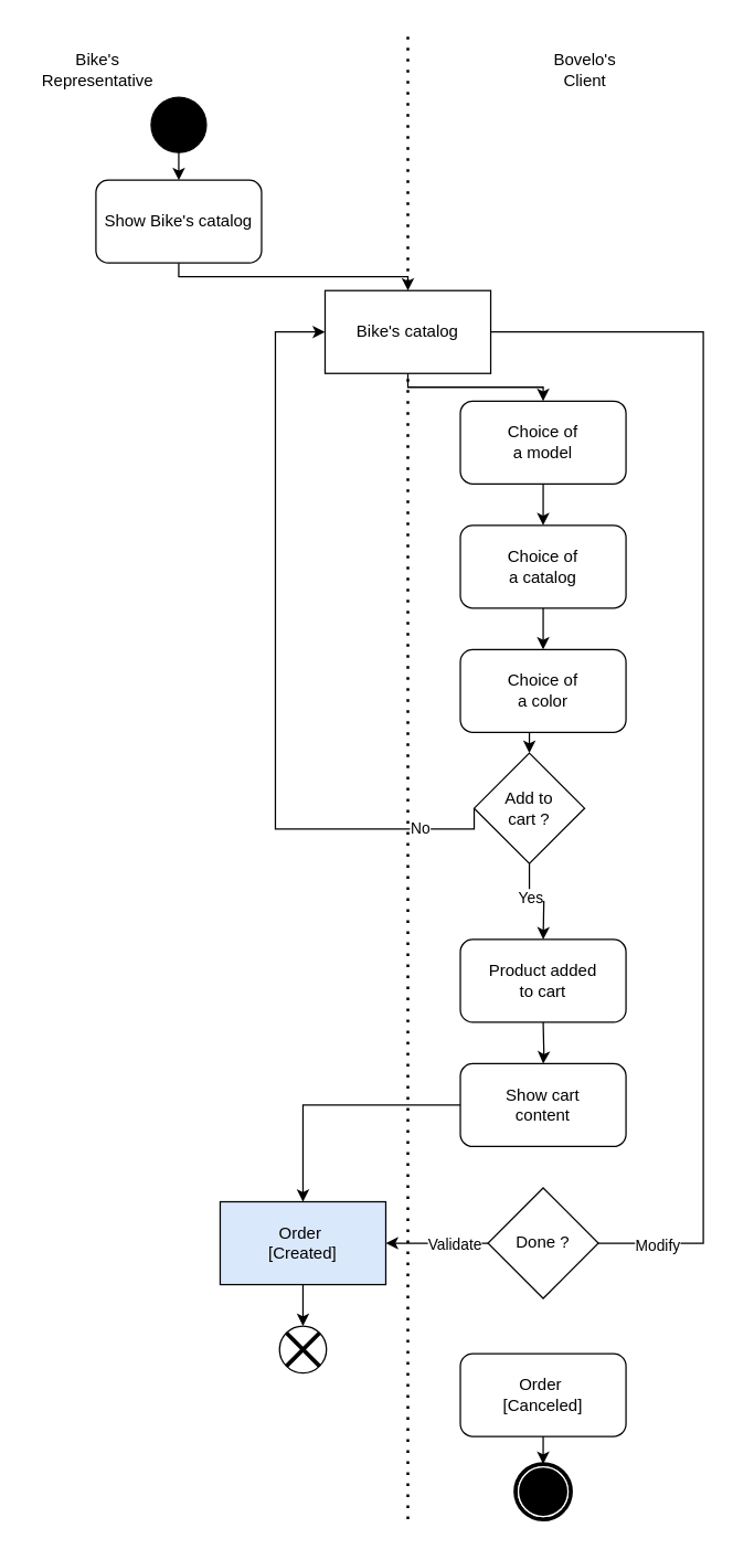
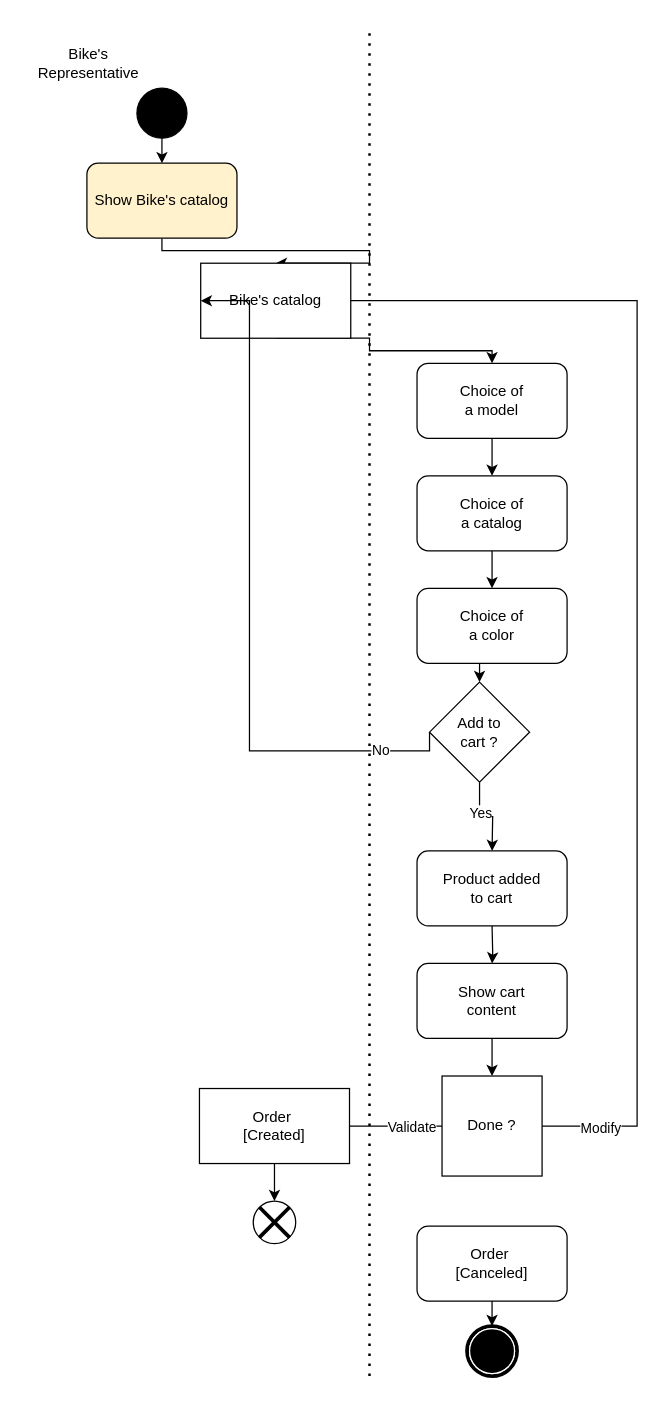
  <mxCell id="0" />
  <mxCell id="1" parent="0" />
  <mxCell id="2" value="" style="endArrow=none;dashed=1;html=1;dashPattern=1 3;strokeWidth=2;" parent="1" edge="1"><mxGeometry width="50" height="50" relative="1" as="geometry"><mxPoint x="295" y="1100" as="sourcePoint" /><mxPoint x="295" y="20" as="targetPoint" /></mxGeometry></mxCell>
  <mxCell id="3" style="edgeStyle=orthogonalEdgeStyle;rounded=0;orthogonalLoop=1;jettySize=auto;html=1;exitX=0.5;exitY=1;exitDx=0;exitDy=0;entryX=0.5;entryY=0;entryDx=0;entryDy=0;" parent="1" target="5" edge="1"><mxGeometry relative="1" as="geometry"><Array as="points"><mxPoint x="129" y="200" /><mxPoint x="295" y="200" /></Array><mxPoint x="129" y="190" as="sourcePoint" /></mxGeometry></mxCell>
  <mxCell id="4" style="edgeStyle=orthogonalEdgeStyle;rounded=0;orthogonalLoop=1;jettySize=auto;html=1;exitX=0.5;exitY=1;exitDx=0;exitDy=0;" parent="1" source="5" target="33" edge="1"><mxGeometry relative="1" as="geometry"><Array as="points"><mxPoint x="295" y="280" /><mxPoint x="393" y="280" /></Array><mxPoint x="393" y="300" as="targetPoint" /></mxGeometry></mxCell>
- <mxCell id="5" value="Bike's catalog" style="rounded=0;whiteSpace=wrap;html=1;" parent="1" vertex="1"><mxGeometry x="235" y="210" width="120" height="60" as="geometry" /></mxCell>
+ <mxCell id="5" value="Bike's catalog" style="rounded=0;whiteSpace=wrap;html=1;" parent="1" vertex="1"><mxGeometry x="160" y="210" width="120" height="60" as="geometry" /></mxCell>
  <mxCell id="6" value="" style="edgeStyle=orthogonalEdgeStyle;rounded=0;orthogonalLoop=1;jettySize=auto;html=1;" parent="1" edge="1"><mxGeometry relative="1" as="geometry"><mxPoint x="393" y="350" as="sourcePoint" /><mxPoint x="393" y="380" as="targetPoint" /></mxGeometry></mxCell>
  <mxCell id="7" value="" style="edgeStyle=orthogonalEdgeStyle;rounded=0;orthogonalLoop=1;jettySize=auto;html=1;" parent="1" edge="1"><mxGeometry relative="1" as="geometry"><mxPoint x="393" y="440" as="sourcePoint" /><mxPoint x="393" y="470" as="targetPoint" /></mxGeometry></mxCell>
  <mxCell id="8" style="edgeStyle=orthogonalEdgeStyle;rounded=0;orthogonalLoop=1;jettySize=auto;html=1;exitX=0.5;exitY=1;exitDx=0;exitDy=0;entryX=0.5;entryY=0;entryDx=0;entryDy=0;" parent="1" target="13" edge="1"><mxGeometry relative="1" as="geometry"><mxPoint x="393" y="530" as="sourcePoint" /></mxGeometry></mxCell>
  <mxCell id="9" style="edgeStyle=orthogonalEdgeStyle;rounded=0;orthogonalLoop=1;jettySize=auto;html=1;exitX=0;exitY=0.5;exitDx=0;exitDy=0;entryX=0;entryY=0.5;entryDx=0;entryDy=0;" parent="1" source="13" target="5" edge="1"><mxGeometry relative="1" as="geometry"><mxPoint x="199" y="230" as="targetPoint" /><Array as="points"><mxPoint x="199" y="600" /><mxPoint x="199" y="240" /></Array></mxGeometry></mxCell>
  <mxCell id="10" value="No" style="edgeLabel;html=1;align=center;verticalAlign=middle;resizable=0;points=[];" parent="9" vertex="1" connectable="0"><mxGeometry x="-0.803" y="-1" relative="1" as="geometry"><mxPoint as="offset" /></mxGeometry></mxCell>
  <mxCell id="11" value="" style="edgeStyle=orthogonalEdgeStyle;rounded=0;orthogonalLoop=1;jettySize=auto;html=1;" parent="1" source="13" edge="1"><mxGeometry relative="1" as="geometry"><mxPoint x="393" y="680" as="targetPoint" /></mxGeometry></mxCell>
  <mxCell id="12" value="Yes" style="edgeLabel;html=1;align=center;verticalAlign=middle;resizable=0;points=[];" parent="11" vertex="1" connectable="0"><mxGeometry x="-0.27" relative="1" as="geometry"><mxPoint as="offset" /></mxGeometry></mxCell>
  <mxCell id="13" value="Add to &lt;br&gt;cart ?" style="rhombus;whiteSpace=wrap;html=1;" parent="1" vertex="1"><mxGeometry x="343" y="545" width="80" height="80" as="geometry" /></mxCell>
  <mxCell id="14" value="" style="edgeStyle=orthogonalEdgeStyle;rounded=0;orthogonalLoop=1;jettySize=auto;html=1;" parent="1" target="16" edge="1"><mxGeometry relative="1" as="geometry"><mxPoint x="393" y="740" as="sourcePoint" /></mxGeometry></mxCell>
- <mxCell id="15" value="" style="edgeStyle=orthogonalEdgeStyle;rounded=0;orthogonalLoop=1;jettySize=auto;html=1;" parent="1" source="16" target="24" edge="1"><mxGeometry relative="1" as="geometry" /></mxCell>
+ <mxCell id="15" value="" style="edgeStyle=orthogonalEdgeStyle;rounded=0;orthogonalLoop=1;jettySize=auto;html=1;" parent="1" source="16" target="21" edge="1"><mxGeometry relative="1" as="geometry" /></mxCell>
  <mxCell id="16" value="Show cart &lt;br&gt;content" style="rounded=1;whiteSpace=wrap;html=1;" parent="1" vertex="1"><mxGeometry x="333" y="770" width="120" height="60" as="geometry" /></mxCell>
- <mxCell id="17" value="" style="edgeStyle=orthogonalEdgeStyle;rounded=0;orthogonalLoop=1;jettySize=auto;html=1;" parent="1" source="21" target="24" edge="1"><mxGeometry relative="1" as="geometry" /></mxCell>
+ <mxCell id="17" value="" style="edgeStyle=orthogonalEdgeStyle;rounded=0;orthogonalLoop=1;jettySize=auto;html=1;endArrow=none;" parent="1" source="21" target="24" edge="1"><mxGeometry relative="1" as="geometry" /></mxCell>
  <mxCell id="18" value="Validate" style="edgeLabel;html=1;align=center;verticalAlign=middle;resizable=0;points=[];" parent="17" vertex="1" connectable="0"><mxGeometry x="-0.324" relative="1" as="geometry"><mxPoint as="offset" /></mxGeometry></mxCell>
  <mxCell id="19" style="edgeStyle=orthogonalEdgeStyle;rounded=0;orthogonalLoop=1;jettySize=auto;html=1;exitX=1;exitY=0.5;exitDx=0;exitDy=0;entryX=1;entryY=0.5;entryDx=0;entryDy=0;endArrow=none;" parent="1" source="21" target="5" edge="1"><mxGeometry relative="1" as="geometry"><mxPoint x="509" y="228.8" as="targetPoint" /><Array as="points"><mxPoint x="509" y="900" /><mxPoint x="509" y="240" /></Array></mxGeometry></mxCell>
  <mxCell id="20" value="Modify" style="edgeLabel;html=1;align=center;verticalAlign=middle;resizable=0;points=[];" parent="19" vertex="1" connectable="0"><mxGeometry x="-0.905" y="-1" relative="1" as="geometry"><mxPoint as="offset" /></mxGeometry></mxCell>
- <mxCell id="21" value="Done ?" style="rhombus;whiteSpace=wrap;html=1;" parent="1" vertex="1"><mxGeometry x="353" y="860" width="80" height="80" as="geometry" /></mxCell>
+ <mxCell id="21" value="Done ?" style="whiteSpace=wrap;html=1;rounded=0;" parent="1" vertex="1"><mxGeometry x="353" y="860" width="80" height="80" as="geometry" /></mxCell>
  <mxCell id="22" value="" style="edgeStyle=orthogonalEdgeStyle;rounded=0;orthogonalLoop=1;jettySize=auto;html=1;entryX=0.5;entryY=0;entryDx=0;entryDy=0;" parent="1" source="37" target="38" edge="1"><mxGeometry relative="1" as="geometry"><mxPoint x="393" y="1070" as="sourcePoint" /><mxPoint x="393" y="1100" as="targetPoint" /></mxGeometry></mxCell>
  <mxCell id="23" value="" style="edgeStyle=orthogonalEdgeStyle;rounded=0;orthogonalLoop=1;jettySize=auto;html=1;" parent="1" source="24" target="27" edge="1"><mxGeometry relative="1" as="geometry" /></mxCell>
- <mxCell id="24" value="Order&amp;nbsp;&lt;br&gt;[Created]" style="rounded=0;whiteSpace=wrap;html=1;fillColor=#dae8fc;" parent="1" vertex="1"><mxGeometry x="159" y="870" width="120" height="60" as="geometry" /></mxCell>
+ <mxCell id="24" value="Order&amp;nbsp;&lt;br&gt;[Created]" style="rounded=0;whiteSpace=wrap;html=1;" parent="1" vertex="1"><mxGeometry x="159" y="870" width="120" height="60" as="geometry" /></mxCell>
  <mxCell id="25" value="Bike's&lt;br&gt;Representative" style="text;html=1;align=center;verticalAlign=middle;resizable=0;points=[];autosize=1;" parent="1" vertex="1"><mxGeometry x="20" y="35" width="100" height="30" as="geometry" /></mxCell>
- <mxCell id="26" value="Bovelo's&lt;br&gt;Client" style="text;html=1;align=center;verticalAlign=middle;resizable=0;points=[];autosize=1;" parent="1" vertex="1"><mxGeometry x="393" y="35" width="60" height="30" as="geometry" /></mxCell>
  <mxCell id="27" value="" style="ellipse;whiteSpace=wrap;html=1;aspect=fixed;align=center;" parent="1" vertex="1"><mxGeometry x="202" y="960" width="34" height="34" as="geometry" /></mxCell>
  <mxCell id="28" value="" style="endArrow=none;html=1;exitX=0;exitY=1;exitDx=0;exitDy=0;entryX=1;entryY=0;entryDx=0;entryDy=0;strokeWidth=3;strokeColor=#000000;" parent="1" source="27" target="27" edge="1"><mxGeometry width="50" height="50" relative="1" as="geometry"><mxPoint x="202" y="1010" as="sourcePoint" /><mxPoint x="252" y="960" as="targetPoint" /></mxGeometry></mxCell>
  <mxCell id="29" value="" style="endArrow=none;html=1;exitX=1;exitY=1;exitDx=0;exitDy=0;entryX=0;entryY=0;entryDx=0;entryDy=0;strokeWidth=3;strokeColor=#000000;" parent="1" source="27" target="27" edge="1"><mxGeometry width="50" height="50" relative="1" as="geometry"><mxPoint x="216.979" y="999.021" as="sourcePoint" /><mxPoint x="241.021" y="974.979" as="targetPoint" /></mxGeometry></mxCell>
  <mxCell id="30" value="" style="ellipse;whiteSpace=wrap;html=1;rounded=0;shadow=0;comic=0;labelBackgroundColor=none;strokeWidth=1;fillColor=#000000;fontFamily=Verdana;fontSize=12;align=center;" parent="1" vertex="1"><mxGeometry x="109" y="70" width="40" height="40" as="geometry" /></mxCell>
  <mxCell id="31" value="" style="endArrow=classic;html=1;exitX=0.5;exitY=1;exitDx=0;exitDy=0;" parent="1" source="30" target="32" edge="1"><mxGeometry width="50" height="50" relative="1" as="geometry"><mxPoint x="345" y="120" as="sourcePoint" /><mxPoint x="129" y="190" as="targetPoint" /></mxGeometry></mxCell>
- <mxCell id="32" value="&lt;span&gt;Show Bike's catalog&lt;/span&gt;" style="rounded=1;whiteSpace=wrap;html=1;" parent="1" vertex="1"><mxGeometry x="69" y="130" width="120" height="60" as="geometry" /></mxCell>
+ <mxCell id="32" value="&lt;span&gt;Show Bike's catalog&lt;/span&gt;" style="rounded=1;whiteSpace=wrap;html=1;fillColor=#fff2cc;" parent="1" vertex="1"><mxGeometry x="69" y="130" width="120" height="60" as="geometry" /></mxCell>
  <mxCell id="33" value="&lt;span&gt;Choice of&lt;/span&gt;&lt;br&gt;&lt;span&gt;a model&lt;/span&gt;" style="rounded=1;whiteSpace=wrap;html=1;" parent="1" vertex="1"><mxGeometry x="333" y="290" width="120" height="60" as="geometry" /></mxCell>
  <mxCell id="34" value="&lt;span&gt;Choice of&lt;/span&gt;&lt;br&gt;&lt;span&gt;a catalog&lt;/span&gt;" style="rounded=1;whiteSpace=wrap;html=1;" parent="1" vertex="1"><mxGeometry x="333" y="380" width="120" height="60" as="geometry" /></mxCell>
  <mxCell id="35" value="&lt;span&gt;Choice of&lt;/span&gt;&lt;br&gt;&lt;span&gt;a color&lt;/span&gt;" style="rounded=1;whiteSpace=wrap;html=1;" parent="1" vertex="1"><mxGeometry x="333" y="470" width="120" height="60" as="geometry" /></mxCell>
  <mxCell id="36" value="&lt;span&gt;Product added&lt;/span&gt;&lt;br&gt;&lt;span&gt;to cart&lt;/span&gt;" style="rounded=1;whiteSpace=wrap;html=1;" parent="1" vertex="1"><mxGeometry x="333" y="680" width="120" height="60" as="geometry" /></mxCell>
  <mxCell id="37" value="&lt;span&gt;Order&amp;nbsp;&lt;/span&gt;&lt;br&gt;&lt;span&gt;[Canceled]&lt;/span&gt;" style="rounded=1;whiteSpace=wrap;html=1;" parent="1" vertex="1"><mxGeometry x="333" y="980" width="120" height="60" as="geometry" /></mxCell>
  <mxCell id="38" value="" style="shape=mxgraph.bpmn.shape;html=1;verticalLabelPosition=bottom;labelBackgroundColor=#ffffff;verticalAlign=top;perimeter=ellipsePerimeter;outline=end;symbol=terminate;rounded=0;shadow=0;comic=0;strokeWidth=1;fontFamily=Verdana;fontSize=12;align=center;" parent="1" vertex="1"><mxGeometry x="373" y="1060" width="40" height="40" as="geometry" /></mxCell>
